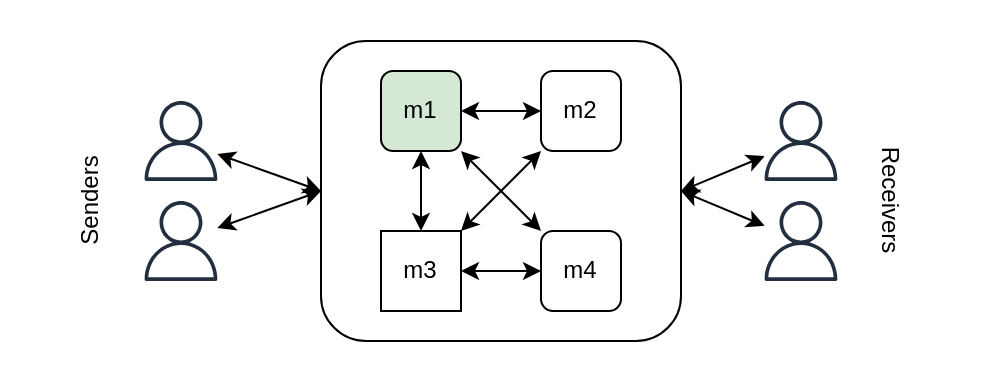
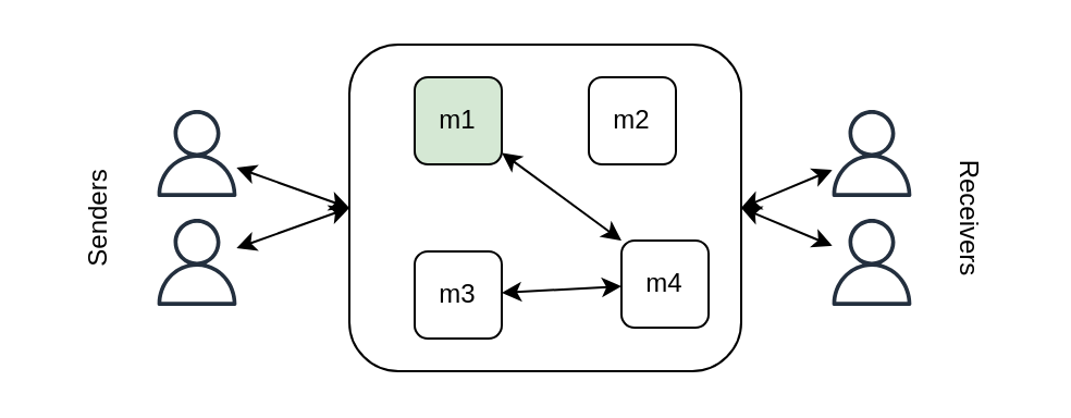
  <mxCell id="0" />
  <mxCell id="1" parent="0" />
  <mxCell id="2" style="edgeStyle=none;rounded=0;orthogonalLoop=1;jettySize=auto;html=1;startArrow=classic;startFill=1;exitX=1;exitY=0.5;exitDx=0;exitDy=0;" edge="1" parent="1" source="3" target="15"><mxGeometry relative="1" as="geometry" /></mxCell>
  <mxCell id="3" value="" style="rounded=1;whiteSpace=wrap;html=1;" vertex="1" parent="1"><mxGeometry x="160" y="20" width="180" height="150" as="geometry" /></mxCell>
- <mxCell id="4" style="edgeStyle=orthogonalEdgeStyle;rounded=0;orthogonalLoop=1;jettySize=auto;html=1;startArrow=classic;startFill=1;" edge="1" parent="1" source="7" target="21"><mxGeometry relative="1" as="geometry" /></mxCell>
  <mxCell id="5" style="rounded=0;orthogonalLoop=1;jettySize=auto;html=1;entryX=0;entryY=0;entryDx=0;entryDy=0;startArrow=classic;startFill=1;" edge="1" parent="1" source="7" target="10"><mxGeometry relative="1" as="geometry" /></mxCell>
- <mxCell id="6" style="edgeStyle=none;rounded=0;orthogonalLoop=1;jettySize=auto;html=1;entryX=0;entryY=0.5;entryDx=0;entryDy=0;startArrow=classic;startFill=1;" edge="1" parent="1" source="7" target="8"><mxGeometry relative="1" as="geometry" /></mxCell>
  <mxCell id="7" value="m1" style="rounded=1;whiteSpace=wrap;html=1;fillColor=#d5e8d4;" parent="1" vertex="1"><mxGeometry x="190" y="35" width="40" height="40" as="geometry" /></mxCell>
  <mxCell id="8" value="m2" style="rounded=1;whiteSpace=wrap;html=1;" parent="1" vertex="1"><mxGeometry x="270" y="35" width="40" height="40" as="geometry" /></mxCell>
  <mxCell id="9" style="edgeStyle=none;rounded=0;orthogonalLoop=1;jettySize=auto;html=1;startArrow=classic;startFill=1;" edge="1" parent="1" source="10" target="21"><mxGeometry relative="1" as="geometry" /></mxCell>
- <mxCell id="10" value="m4" style="rounded=1;whiteSpace=wrap;html=1;" parent="1" vertex="1"><mxGeometry x="270" y="115" width="40" height="40" as="geometry" /></mxCell>
+ <mxCell id="10" value="m4" style="rounded=1;whiteSpace=wrap;html=1;" parent="1" vertex="1"><mxGeometry x="285" y="110" width="40" height="40" as="geometry" /></mxCell>
  <mxCell id="11" style="edgeStyle=none;rounded=0;orthogonalLoop=1;jettySize=auto;html=1;entryX=0;entryY=0.5;entryDx=0;entryDy=0;startArrow=classic;startFill=1;" edge="1" parent="1" source="12" target="3"><mxGeometry relative="1" as="geometry" /></mxCell>
  <mxCell id="12" value="" style="outlineConnect=0;fontColor=#232F3E;gradientColor=none;fillColor=#232F3E;strokeColor=none;dashed=0;verticalLabelPosition=bottom;verticalAlign=top;align=center;html=1;fontSize=12;fontStyle=0;aspect=fixed;pointerEvents=1;shape=mxgraph.aws4.user;" parent="1" vertex="1"><mxGeometry x="70" y="50" width="40" height="40" as="geometry" /></mxCell>
  <mxCell id="13" style="edgeStyle=none;rounded=0;orthogonalLoop=1;jettySize=auto;html=1;startArrow=classic;startFill=1;" edge="1" parent="1" source="14"><mxGeometry relative="1" as="geometry"><mxPoint x="160" y="95" as="targetPoint" /></mxGeometry></mxCell>
  <mxCell id="14" value="" style="outlineConnect=0;fontColor=#232F3E;gradientColor=none;fillColor=#232F3E;strokeColor=none;dashed=0;verticalLabelPosition=bottom;verticalAlign=top;align=center;html=1;fontSize=12;fontStyle=0;aspect=fixed;pointerEvents=1;shape=mxgraph.aws4.user;" parent="1" vertex="1"><mxGeometry x="70" y="100" width="40" height="40" as="geometry" /></mxCell>
  <mxCell id="15" value="" style="outlineConnect=0;fontColor=#232F3E;gradientColor=none;fillColor=#232F3E;strokeColor=none;dashed=0;verticalLabelPosition=bottom;verticalAlign=top;align=center;html=1;fontSize=12;fontStyle=0;aspect=fixed;pointerEvents=1;shape=mxgraph.aws4.user;" parent="1" vertex="1"><mxGeometry x="380" y="50" width="40" height="40" as="geometry" /></mxCell>
  <mxCell id="16" style="edgeStyle=none;rounded=0;orthogonalLoop=1;jettySize=auto;html=1;entryX=1;entryY=0.5;entryDx=0;entryDy=0;startArrow=classic;startFill=1;" edge="1" parent="1" source="17" target="3"><mxGeometry relative="1" as="geometry" /></mxCell>
  <mxCell id="17" value="" style="outlineConnect=0;fontColor=#232F3E;gradientColor=none;fillColor=#232F3E;strokeColor=none;dashed=0;verticalLabelPosition=bottom;verticalAlign=top;align=center;html=1;fontSize=12;fontStyle=0;aspect=fixed;pointerEvents=1;shape=mxgraph.aws4.user;" parent="1" vertex="1"><mxGeometry x="380" y="100" width="40" height="40" as="geometry" /></mxCell>
  <mxCell id="18" value="Senders" style="text;html=1;strokeColor=none;fillColor=none;align=center;verticalAlign=middle;whiteSpace=wrap;rounded=0;rotation=-90;" parent="1" vertex="1"><mxGeometry x="20" y="90" width="50" height="20" as="geometry" /></mxCell>
  <mxCell id="19" value="Receivers" style="text;html=1;strokeColor=none;fillColor=none;align=center;verticalAlign=middle;whiteSpace=wrap;rounded=0;rotation=90;" parent="1" vertex="1"><mxGeometry x="420" y="90" width="50" height="20" as="geometry" /></mxCell>
- <mxCell id="20" style="edgeStyle=none;rounded=0;orthogonalLoop=1;jettySize=auto;html=1;entryX=0;entryY=1;entryDx=0;entryDy=0;startArrow=classic;startFill=1;" edge="1" parent="1" source="21" target="8"><mxGeometry relative="1" as="geometry" /></mxCell>
- <mxCell id="21" value="m3" style="whiteSpace=wrap;html=1;rounded=0;" vertex="1" parent="1"><mxGeometry x="190" y="115" width="40" height="40" as="geometry" /></mxCell>
+ <mxCell id="21" value="m3" style="rounded=1;whiteSpace=wrap;html=1;" vertex="1" parent="1"><mxGeometry x="190" y="115" width="40" height="40" as="geometry" /></mxCell>
